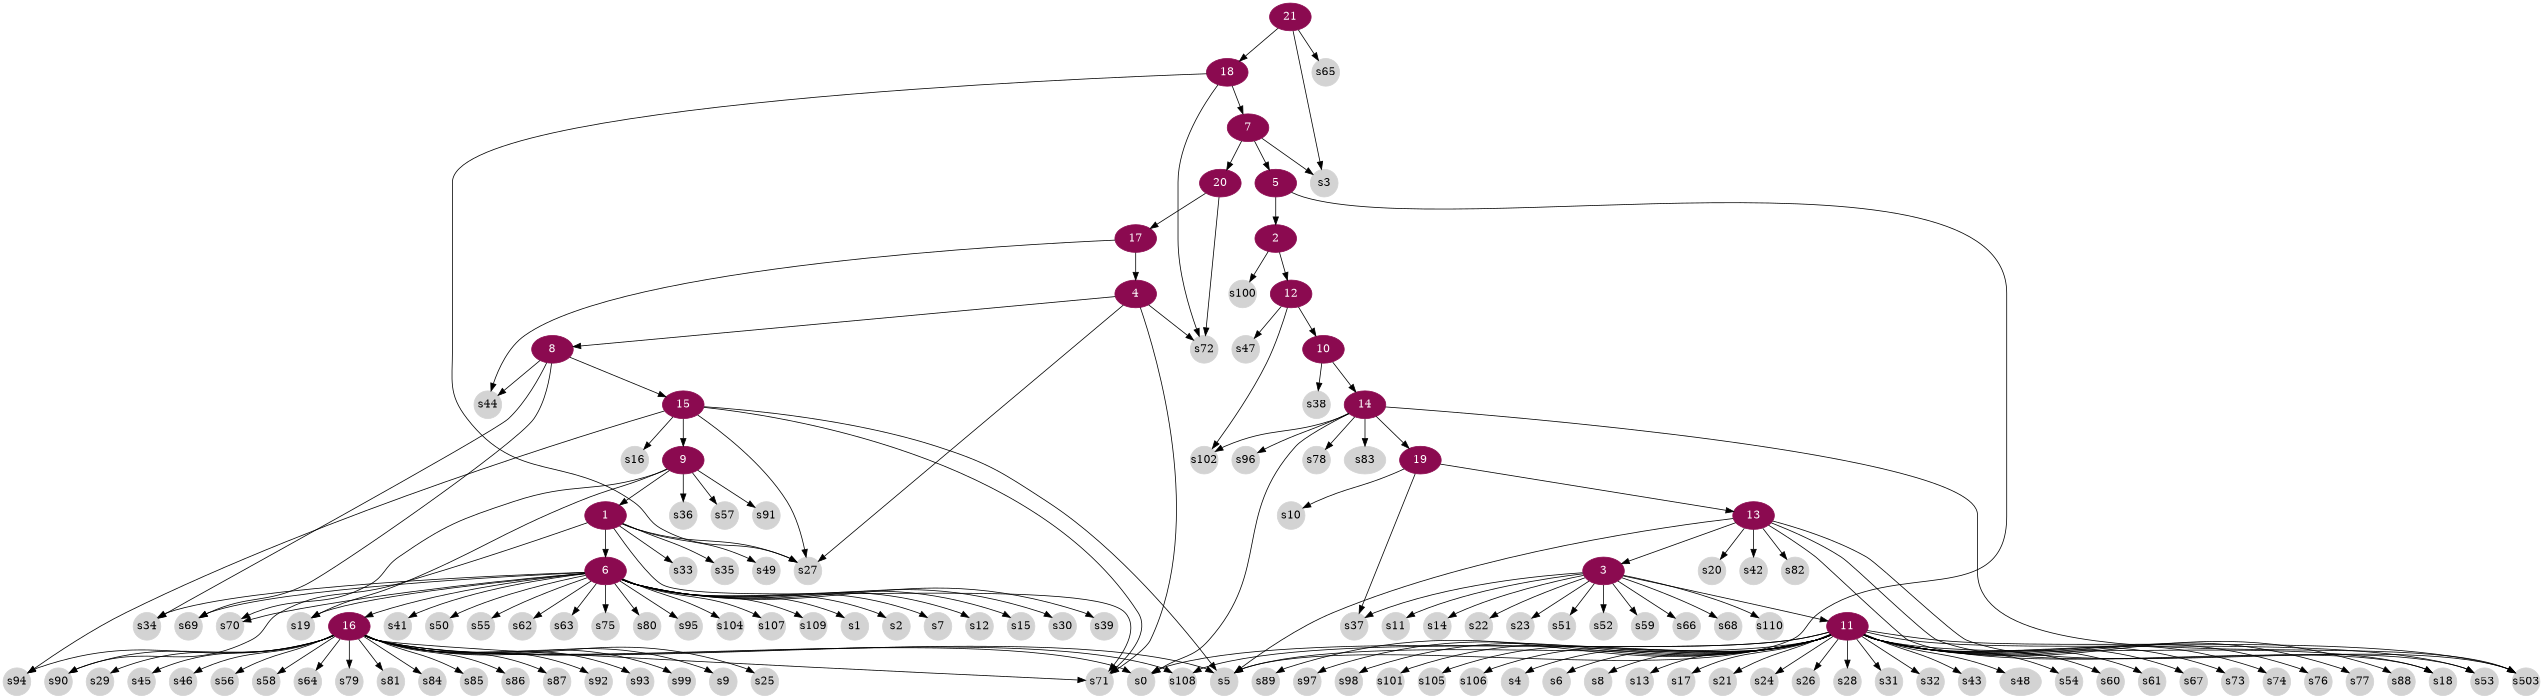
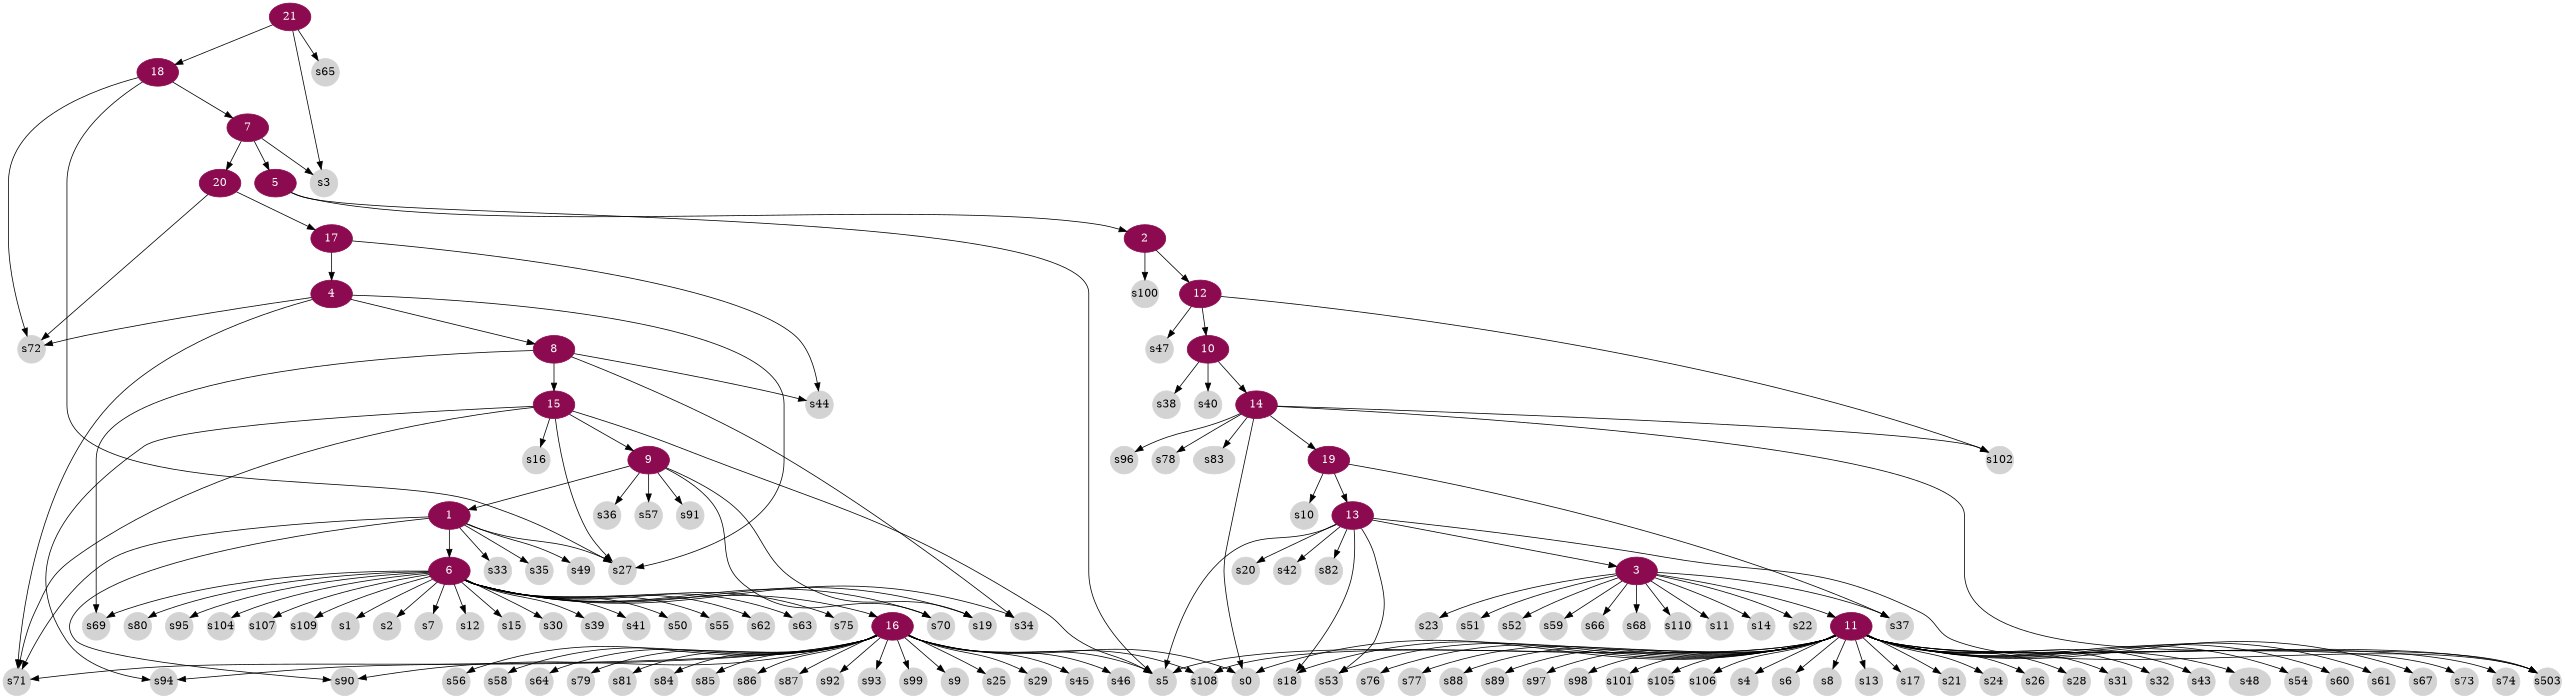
  digraph {
    node [color=lightgrey fontcolor=black style=filled fixedsize=true shape=circle]
    9 [color=deeppink4 fontcolor=white fixedsize="" shape=""]
    1 [color=deeppink4 fontcolor=white fixedsize="" shape=""]
    s19
    s70
    s36
    s57
    s91
    6 [color=deeppink4 fontcolor=white fixedsize="" shape=""]
    s27
    s33
    s35
    s49
    s71
    s90
    16 [color=deeppink4 fontcolor=white fixedsize="" shape=""]
    s1
    s2
    s7
    s12
    s15
    s30
    s34
    s39
    s41
    s50
    s55
    s62
    s63
    s69
    s75
    s80
    s95
    s104
    s107
    s109
    5 [color=deeppink4 fontcolor=white fixedsize="" shape=""]
    2 [color=deeppink4 fontcolor=white fixedsize="" shape=""]
    s5
    12 [color=deeppink4 fontcolor=white fixedsize="" shape=""]
    s100
    10 [color=deeppink4 fontcolor=white fixedsize="" shape=""]
    s47
    s102
    13 [color=deeppink4 fontcolor=white fixedsize="" shape=""]
    3 [color=deeppink4 fontcolor=white fixedsize="" shape=""]
    s18
    s53
    n48 [label=s503]
    s20
    s42
    s82
    11 [color=deeppink4 fontcolor=white fixedsize="" shape=""]
    s11
    s14
    s22
    s23
    s37
    s51
    s52
    s59
    s66
    s68
    s110
    s0
    s4
    s6
    s8
    s13
    s17
    s21
    s24
    s26
    s28
    s31
    s32
    s43
    s48 [shape=ellipse]
    s54
    s60
    s61
    s67
    s73
    s74
    s76
    s77
    s88
    s89
    s97
    s98
    s101
    s105
    s106
    s108
    17 [color=deeppink4 fontcolor=white fixedsize="" shape=""]
    4 [color=deeppink4 fontcolor=white fixedsize="" shape=""]
    s44
    8 [color=deeppink4 fontcolor=white fixedsize="" shape=""]
    s72
    15 [color=deeppink4 fontcolor=white fixedsize="" shape=""]
    7 [color=deeppink4 fontcolor=white fixedsize="" shape=""]
    20 [color=deeppink4 fontcolor=white fixedsize="" shape=""]
    s3
    s94
    s9
    s25
    s29
    s45
    s46
    s56
    s58
    s64
    s79
    s81
    s84
    s85
    s86
    s87
    s92
    s93
    s99
    18 [color=deeppink4 fontcolor=white fixedsize="" shape=""]
    s16
    14 [color=deeppink4 fontcolor=white fixedsize="" shape=""]
    s38
+   s40
    19 [color=deeppink4 fontcolor=white fixedsize="" shape=""]
    s78
    s83 [shape=ellipse]
    s96
    s10
    21 [color=deeppink4 fontcolor=white fixedsize="" shape=""]
    s65
    9 -> 1
    9 -> s19
    9 -> s70
    9 -> s36
    9 -> s57
    9 -> s91
    1 -> 6
    1 -> s27
    1 -> s33
    1 -> s35
    1 -> s49
    1 -> s71
    1 -> s90
    6 -> s19
    6 -> s70
    6 -> 16
    6 -> s1
    6 -> s2
    6 -> s7
    6 -> s12
    6 -> s15
    6 -> s30
    6 -> s34
    6 -> s39
    6 -> s41
    6 -> s50
    6 -> s55
    6 -> s62
    6 -> s63
    6 -> s69
    6 -> s75
    6 -> s80
    6 -> s95
    6 -> s104
    6 -> s107
    6 -> s109
    16 -> s71
    16 -> s90
    16 -> s5
    16 -> s0
    16 -> s108
    16 -> s94
    16 -> s9
    16 -> s25
    16 -> s29
    16 -> s45
    16 -> s46
    16 -> s56
    16 -> s58
    16 -> s64
    16 -> s79
    16 -> s81
    16 -> s84
    16 -> s85
    16 -> s86
    16 -> s87
    16 -> s92
    16 -> s93
    16 -> s99
    5 -> 2
    5 -> s5
    2 -> 12
    2 -> s100
    12 -> 10
    12 -> s47
    12 -> s102
    10 -> 14
    10 -> s38
+   10 -> s40
    13 -> s5
    13 -> 3
    13 -> s18
    13 -> s53
    13 -> n48
    13 -> s20
    13 -> s42
    13 -> s82
    3 -> 11
    3 -> s11
    3 -> s14
    3 -> s22
    3 -> s23
    3 -> s37
    3 -> s51
    3 -> s52
    3 -> s59
    3 -> s66
    3 -> s68
    3 -> s110
    11 -> s5
    11 -> s18
    11 -> s53
    11 -> n48
    11 -> s0
    11 -> s4
    11 -> s6
    11 -> s8
    11 -> s13
    11 -> s17
    11 -> s21
    11 -> s24
    11 -> s26
    11 -> s28
    11 -> s31
    11 -> s32
    11 -> s43
    11 -> s48
    11 -> s54
    11 -> s60
    11 -> s61
    11 -> s67
    11 -> s73
    11 -> s74
    11 -> s76
    11 -> s77
    11 -> s88
    11 -> s89
    11 -> s97
    11 -> s98
    11 -> s101
    11 -> s105
    11 -> s106
    11 -> s108
    17 -> 4
    17 -> s44
    4 -> s27
    4 -> s71
    4 -> 8
    4 -> s72
    8 -> s34
    8 -> s69
    8 -> s44
    8 -> 15
    15 -> 9
    15 -> s27
    15 -> s71
    15 -> s5
    15 -> s94
    15 -> s16
    7 -> 5
    7 -> 20
    7 -> s3
    20 -> 17
    20 -> s72
    18 -> s27
    18 -> s72
    18 -> 7
    14 -> s102
    14 -> n48
    14 -> s0
    14 -> 19
    14 -> s78
    14 -> s83
    14 -> s96
    19 -> 13
    19 -> s37
    19 -> s10
    21 -> s3
    21 -> 18
    21 -> s65
  }
